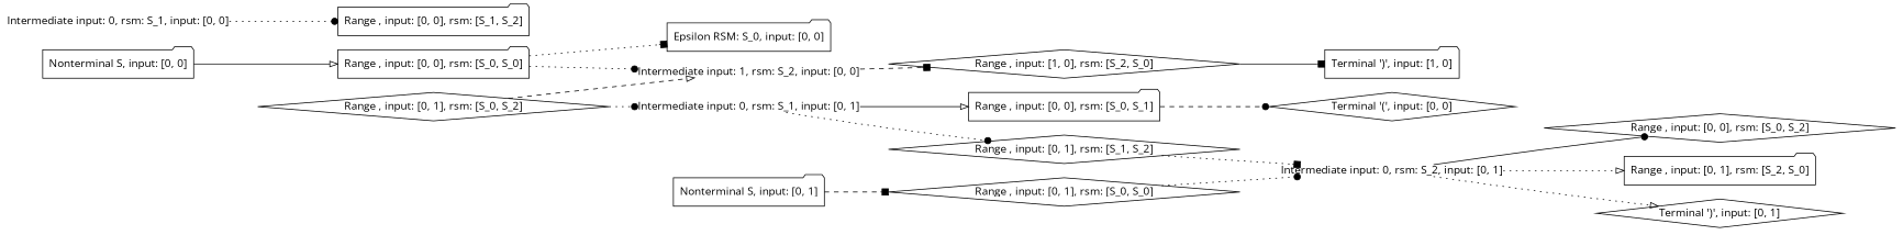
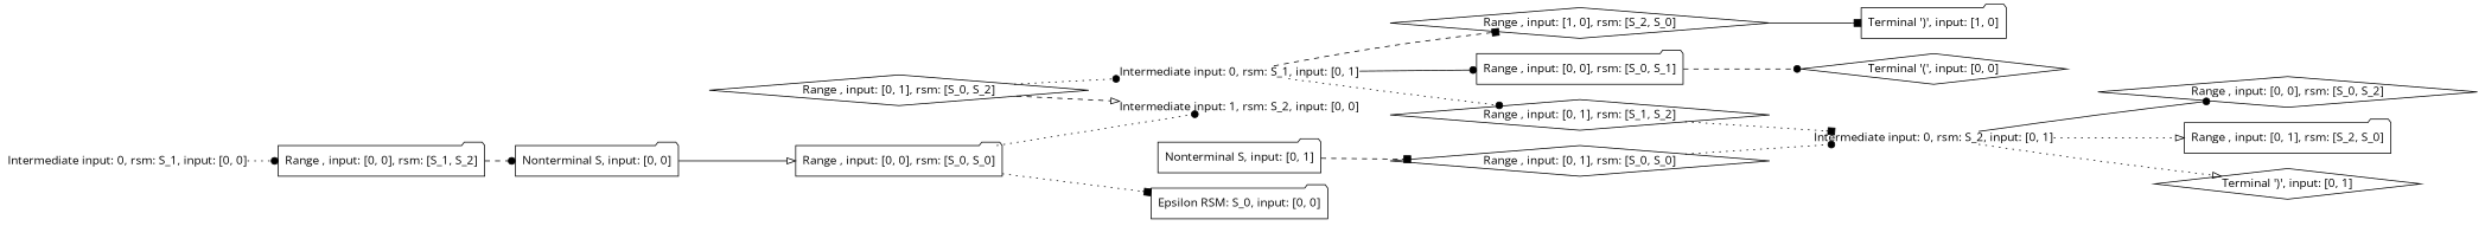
  digraph {
    fontname="Open Sans"
    labelloc=t
    rankdir=LR
    node [fontname="Open Sans" shape=folder]
    edge [arrowhead=dot fontname="Open Sans" style=dotted]
    n1 [label="Epsilon RSM: S_0, input: [0, 0]"]
    n2 [label="Intermediate input: 0, rsm: S_1, input: [0, 0]" shape=plain]
    n3 [label="Range , input: [0, 0], rsm: [S_1, S_2]"]
    n4 [label="Range , input: [0, 0], rsm: [S_0, S_1]"]
    n5 [label="Terminal '(', input: [0, 0]" shape=diamond]
    n6 [label="Nonterminal S, input: [0, 0]"]
    n7 [label="Intermediate input: 0, rsm: S_1, input: [0, 1]" shape=plain]
    n8 [label="Range , input: [0, 1], rsm: [S_1, S_2]" shape=diamond]
    n9 [label="Intermediate input: 0, rsm: S_2, input: [0, 1]" shape=plain]
    n10 [label="Range , input: [0, 0], rsm: [S_0, S_2]" shape=diamond]
    n11 [label="Range , input: [0, 1], rsm: [S_2, S_0]"]
    n12 [label="Terminal ')', input: [0, 1]" shape=diamond]
    n13 [label="Intermediate input: 1, rsm: S_2, input: [0, 0]" shape=plain]
    n14 [label="Range , input: [1, 0], rsm: [S_2, S_0]" shape=diamond]
    n15 [label="Range , input: [0, 1], rsm: [S_0, S_2]" shape=diamond]
    n16 [label="Terminal ')', input: [1, 0]"]
    n17 [label="Range , input: [0, 0], rsm: [S_0, S_0]"]
    n18 [label="Nonterminal S, input: [0, 1]"]
    n19 [label="Range , input: [0, 1], rsm: [S_0, S_0]" shape=diamond]
    n2 -> n3
+   n3 -> n6 [style=dashed]
    n4 -> n5 [style=dashed]
    n6 -> n17 [arrowhead=onormal style=solid]
-   n7 -> n4 [arrowhead=onormal style=solid]
+   n7 -> n4 [style=solid]
    n7 -> n8
    n8 -> n9 [arrowhead=box]
    n9 -> n10 [style=solid]
    n9 -> n11 [arrowhead=onormal]
    n9 -> n12 [arrowhead=onormal]
-   n13 -> n14 [arrowhead=box style=dashed]
+   n7 -> n14 [arrowhead=box style=dashed]
    n14 -> n16 [arrowhead=box style=solid]
    n15 -> n7
    n15 -> n13 [arrowhead=onormal style=dashed]
    n17 -> n1 [arrowhead=box]
    n17 -> n13
    n18 -> n19 [arrowhead=box style=dashed]
    n19 -> n9
  }
